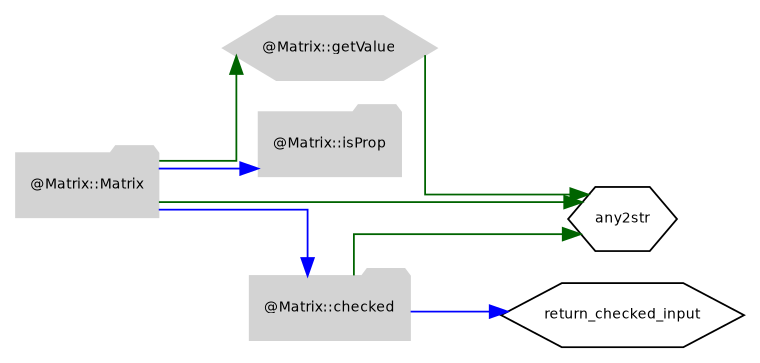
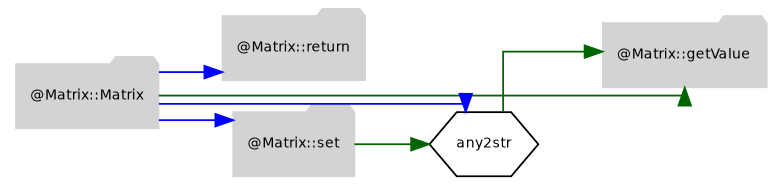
  digraph {
    fontname="Bitstream Vera Sans"
    fontsize=8
    rankdir=LR
    splines=ortho
    node [color=lightgrey fontname="Bitstream Vera Sans" fontsize=8 shape=folder style=filled]
    edge [color=blue fontname="Bitstream Vera Sans" fontsize=8]
    "@Matrix::Matrix"
-   "@Matrix::getValue" [shape=hexagon]
-   "@Matrix::isProp"
-   "@Matrix::set" [label="@Matrix::checked"]
+   "@Matrix::getValue"
+   "@Matrix::isProp" [label="@Matrix::return"]
+   "@Matrix::set"
    any2str [shape=hexagon color="" style=""]
-   return_checked_input [shape=hexagon color="" style=""]
    subgraph sub_1 {
      label="@Matrix"
      style=filled
      "@Matrix::Matrix"
      "@Matrix::getValue"
      "@Matrix::isProp"
      "@Matrix::set"
    }
    "@Matrix::Matrix" -> "@Matrix::getValue" [color=darkgreen]
    "@Matrix::Matrix" -> "@Matrix::isProp"
    "@Matrix::Matrix" -> "@Matrix::set"
-   "@Matrix::Matrix" -> any2str [color=darkgreen]
-   "@Matrix::getValue" -> any2str [color=darkgreen]
+   "@Matrix::Matrix" -> any2str
+   any2str -> "@Matrix::getValue" [color=darkgreen]
    "@Matrix::set" -> any2str [color=darkgreen]
-   "@Matrix::set" -> return_checked_input
  }
